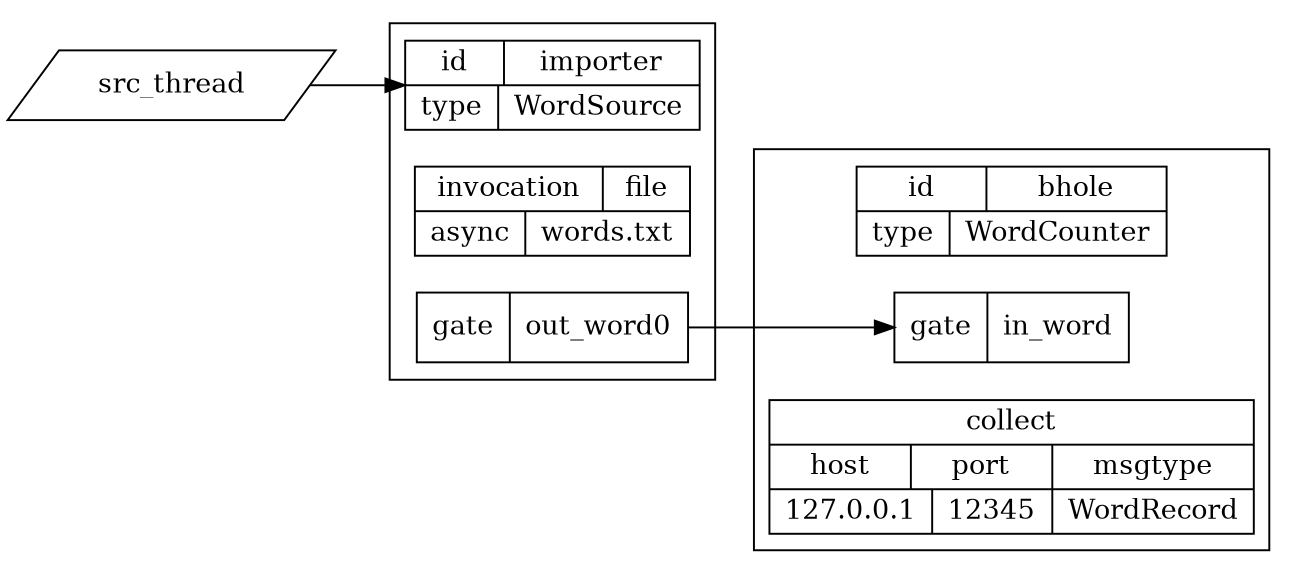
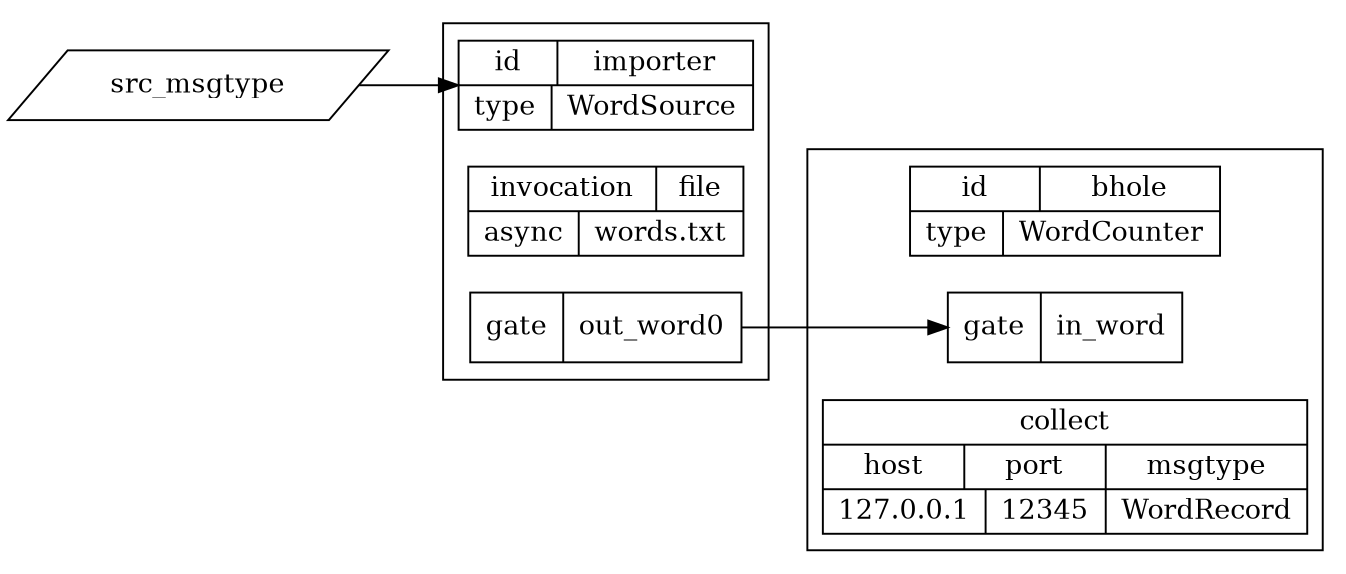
  digraph {
    rankdir=LR
    node [shape=record]
    n1 [label="{id|importer}|{type|WordSource}"]
    n2 [label="{invocation|file}|{async|words.txt}"]
    n3 [label="{gate|out_word0}"]
    n4 [label="{id|bhole}|{type|WordCounter}"]
    n5 [label="{gate|in_word}"]
    n6 [label="collect|{host|port|msgtype}|{127.0.0.1|12345|WordRecord}"]
-   n7 [label=src_thread shape=polygon sides=4 skew=.4]
+   n7 [label=src_msgtype shape=polygon sides=4 skew=.4]
    subgraph cluster_1 {
      n1
      n2
      n3
    }
    subgraph cluster_2 {
      n4
      n5
      n6
    }
    n3 -> n5
    n7 -> n1
  }
